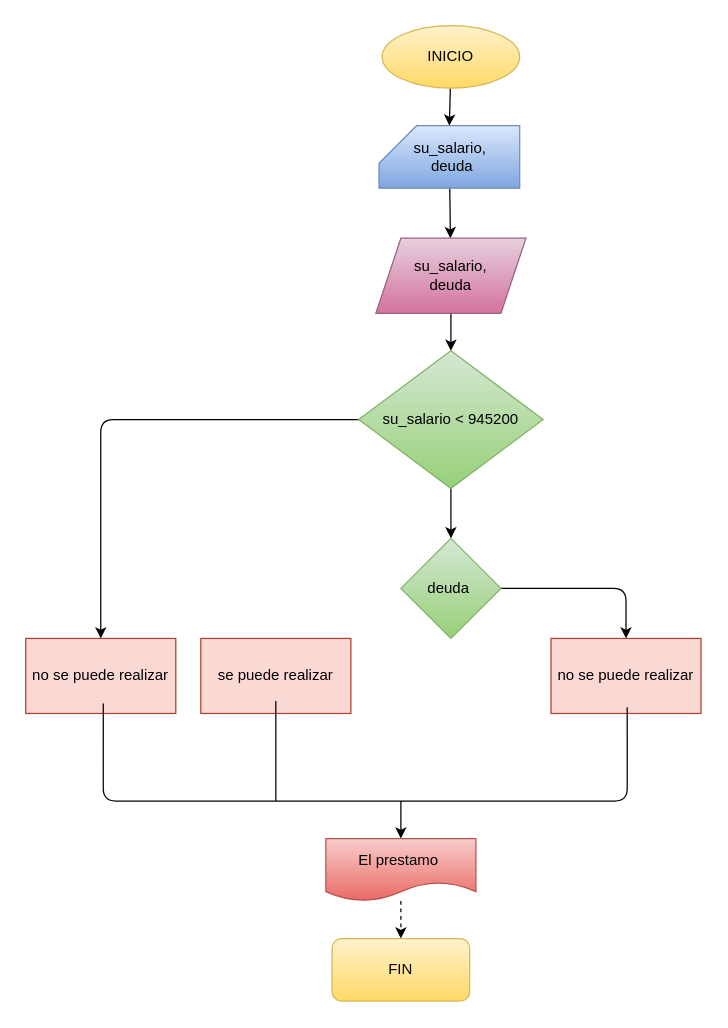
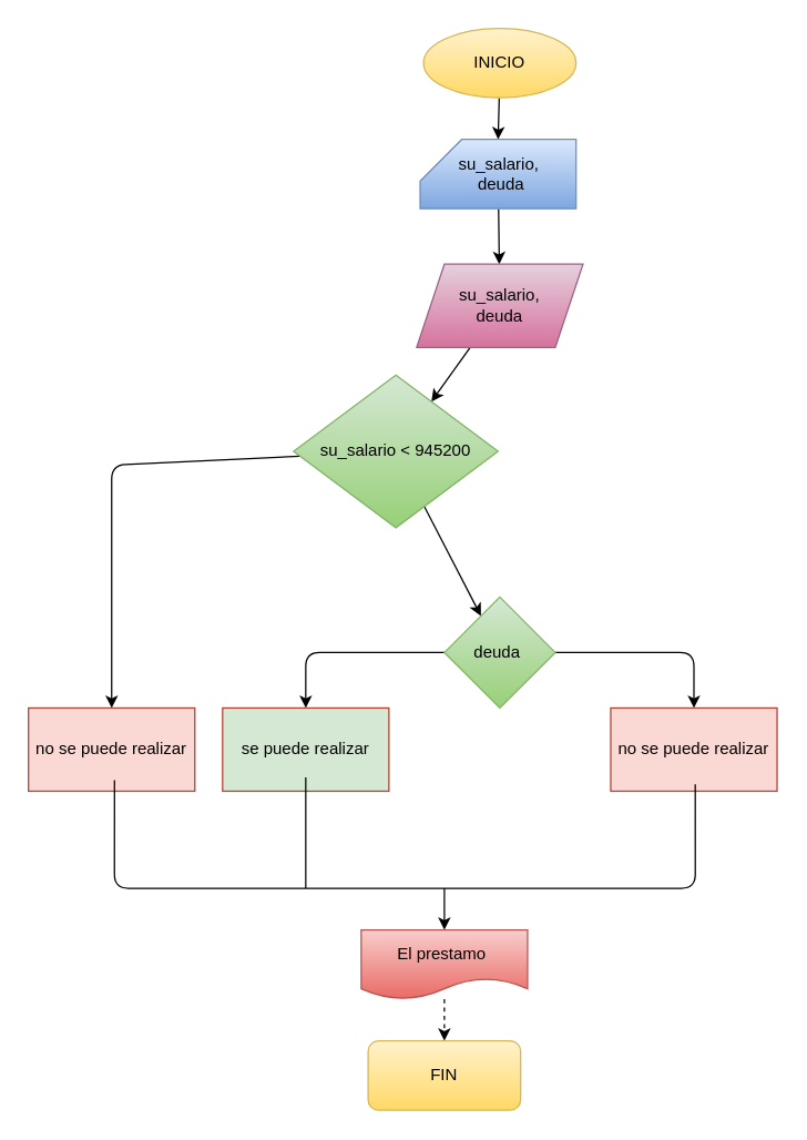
  <mxCell id="0" />
  <mxCell id="1" parent="0" />
  <mxCell id="2" style="edgeStyle=none;html=1;entryX=0.5;entryY=0;entryDx=0;entryDy=0;entryPerimeter=0;fontColor=#000000;" parent="1" source="3" target="5" edge="1"><mxGeometry relative="1" as="geometry" /></mxCell>
  <mxCell id="3" value="INICIO" style="ellipse;whiteSpace=wrap;html=1;fillColor=#fff2cc;gradientColor=#ffd966;strokeColor=#d6b656;fontColor=#000000;" parent="1" vertex="1"><mxGeometry x="305" y="20" width="110" height="50" as="geometry" /></mxCell>
  <mxCell id="4" value="" style="edgeStyle=none;html=1;fontColor=#000000;" parent="1" source="5" target="7" edge="1"><mxGeometry relative="1" as="geometry" /></mxCell>
  <mxCell id="5" value="su_salario,&lt;br&gt;&amp;nbsp;deuda" style="shape=card;whiteSpace=wrap;html=1;fillColor=#dae8fc;gradientColor=#7ea6e0;strokeColor=#6c8ebf;fontColor=#000000;" parent="1" vertex="1"><mxGeometry x="302.5" y="100" width="112.5" height="50" as="geometry" /></mxCell>
  <mxCell id="6" value="" style="edgeStyle=none;html=1;fontColor=#000000;" parent="1" source="7" target="10" edge="1"><mxGeometry relative="1" as="geometry" /></mxCell>
  <mxCell id="7" value="su_salario,&lt;br&gt;deuda" style="shape=parallelogram;perimeter=parallelogramPerimeter;whiteSpace=wrap;html=1;fixedSize=1;fillColor=#e6d0de;strokeColor=#996185;gradientColor=#d5739d;fontColor=#000000;" parent="1" vertex="1"><mxGeometry x="300" y="190" width="120" height="60" as="geometry" /></mxCell>
  <mxCell id="8" value="" style="edgeStyle=none;html=1;fontColor=#000000;" parent="1" source="10" target="13" edge="1"><mxGeometry relative="1" as="geometry" /></mxCell>
  <mxCell id="9" value="" style="edgeStyle=none;html=1;fontColor=#FFFFFF;" parent="1" source="10" target="17" edge="1"><mxGeometry relative="1" as="geometry"><Array as="points"><mxPoint y="335" x="80" /></Array></mxGeometry></mxCell>
- <mxCell id="10" value="su_salario &amp;lt; 945200" style="rhombus;whiteSpace=wrap;html=1;fillColor=#d5e8d4;strokeColor=#82b366;gradientColor=#97d077;fontColor=#000000;" parent="1" vertex="1"><mxGeometry x="286.25" y="280" width="147.5" height="110" as="geometry" /></mxCell>
+ <mxCell id="10" value="su_salario &amp;lt; 945200" style="rhombus;whiteSpace=wrap;html=1;fillColor=#d5e8d4;strokeColor=#82b366;gradientColor=#97d077;fontColor=#000000;" parent="1" vertex="1"><mxGeometry x="211.25" y="270" width="147.5" height="110" as="geometry" /></mxCell>
  <mxCell id="11" value="" style="edgeStyle=none;html=1;fontColor=#000000;" parent="1" source="13" target="14" edge="1"><mxGeometry relative="1" as="geometry"><Array as="points"><mxPoint x="500" y="470" /></Array></mxGeometry></mxCell>
+ <mxCell id="12" value="" style="edgeStyle=none;html=1;fontColor=#000000;" parent="1" source="13" target="15" edge="1"><mxGeometry relative="1" as="geometry"><Array as="points"><mxPoint x="220" y="470" /></Array></mxGeometry></mxCell>
  <mxCell id="13" value="deuda&amp;nbsp;" style="rhombus;whiteSpace=wrap;html=1;fillColor=#d5e8d4;strokeColor=#82b366;gradientColor=#97d077;fontColor=#000000;" parent="1" vertex="1"><mxGeometry x="320" y="430" width="80" height="80" as="geometry" /></mxCell>
  <mxCell id="14" value="no se puede realizar" style="rounded=0;whiteSpace=wrap;html=1;fillColor=#fad9d5;strokeColor=#ae4132;fontColor=#000000;" parent="1" vertex="1"><mxGeometry x="440" y="510" width="120" height="60" as="geometry" /></mxCell>
- <mxCell id="15" value="se puede realizar" style="rounded=0;whiteSpace=wrap;html=1;fillColor=#fad9d5;strokeColor=#ae4132;fontColor=#000000;" parent="1" vertex="1"><mxGeometry x="160" y="510" width="120" height="60" as="geometry" /></mxCell>
+ <mxCell id="15" value="se puede realizar" style="rounded=0;whiteSpace=wrap;html=1;fillColor=#d5e8d4;strokeColor=#ae4132;fontColor=#000000;" parent="1" vertex="1"><mxGeometry x="160" y="510" width="120" height="60" as="geometry" /></mxCell>
  <mxCell id="16" value="!=1" style="text;html=1;strokeColor=none;fillColor=none;align=center;verticalAlign=middle;whiteSpace=wrap;rounded=0;fontColor=#FFFFFF;" parent="1" vertex="1"><mxGeometry x="410" y="440" width="60" height="30" as="geometry" /></mxCell>
  <mxCell id="17" value="no se puede realizar" style="rounded=0;whiteSpace=wrap;html=1;fillColor=#fad9d5;strokeColor=#ae4132;fontColor=#000000;" parent="1" vertex="1"><mxGeometry x="20" y="510" width="120" height="60" as="geometry" /></mxCell>
  <mxCell id="18" value="" style="endArrow=none;html=1;fontColor=#000000;entryX=0.508;entryY=0.917;entryDx=0;entryDy=0;entryPerimeter=0;exitX=0.517;exitY=0.867;exitDx=0;exitDy=0;exitPerimeter=0;" parent="1" source="17" target="14" edge="1"><mxGeometry width="50" height="50" relative="1" as="geometry"><mxPoint x="236.25" y="660" as="sourcePoint" /><mxPoint x="286.25" y="610" as="targetPoint" /><Array as="points"><mxPoint x="82" y="640" /><mxPoint x="501" y="640" /></Array></mxGeometry></mxCell>
  <mxCell id="19" value="" style="endArrow=none;html=1;fontColor=#000000;" parent="1" edge="1"><mxGeometry width="50" height="50" relative="1" as="geometry"><mxPoint x="220" y="640" as="sourcePoint" /><mxPoint x="220" y="560" as="targetPoint" /></mxGeometry></mxCell>
  <mxCell id="20" value="" style="endArrow=classic;html=1;fontColor=#000000;entryX=0.5;entryY=0;entryDx=0;entryDy=0;" parent="1" target="22" edge="1"><mxGeometry width="50" height="50" relative="1" as="geometry"><mxPoint x="320" y="640" as="sourcePoint" /><mxPoint x="320" y="700" as="targetPoint" /></mxGeometry></mxCell>
  <mxCell id="21" style="edgeStyle=none;html=1;entryX=0.5;entryY=0;entryDx=0;entryDy=0;fontColor=#000000;dashed=1;" parent="1" source="22" target="23" edge="1"><mxGeometry relative="1" as="geometry" /></mxCell>
  <mxCell id="22" value="El prestamo&amp;nbsp;" style="shape=document;whiteSpace=wrap;html=1;boundedLbl=1;fillColor=#f8cecc;gradientColor=#ea6b66;strokeColor=#b85450;fontColor=#000000;" parent="1" vertex="1"><mxGeometry x="260" y="670" width="120" height="50" as="geometry" /></mxCell>
  <mxCell id="23" value="FIN" style="whiteSpace=wrap;html=1;fillColor=#fff2cc;gradientColor=#ffd966;strokeColor=#d6b656;fontColor=#000000;rounded=1;" parent="1" vertex="1"><mxGeometry x="265" y="750" width="110" height="50" as="geometry" /></mxCell>
